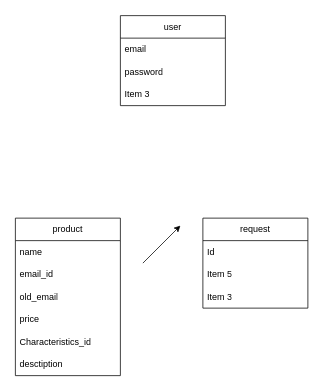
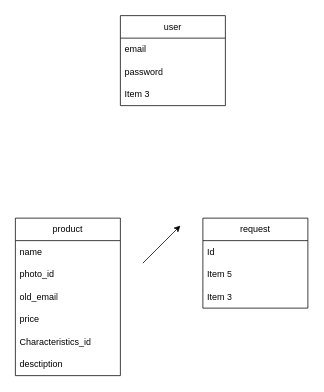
  <mxCell id="0" />
  <mxCell id="1" parent="0" />
  <mxCell id="2" value="product" style="swimlane;fontStyle=0;childLayout=stackLayout;horizontal=1;startSize=30;horizontalStack=0;resizeParent=1;resizeParentMax=0;resizeLast=0;collapsible=1;marginBottom=0;whiteSpace=wrap;html=1;" parent="1" vertex="1"><mxGeometry x="20" y="290" width="140" height="210" as="geometry" /></mxCell>
  <mxCell id="3" value="name" style="text;strokeColor=none;fillColor=none;align=left;verticalAlign=middle;spacingLeft=4;spacingRight=4;overflow=hidden;points=[[0,0.5],[1,0.5]];portConstraint=eastwest;rotatable=0;whiteSpace=wrap;html=1;" parent="2" vertex="1"><mxGeometry y="30" width="140" height="30" as="geometry" /></mxCell>
- <mxCell id="4" value="email_id" style="text;strokeColor=none;fillColor=none;align=left;verticalAlign=middle;spacingLeft=4;spacingRight=4;overflow=hidden;points=[[0,0.5],[1,0.5]];portConstraint=eastwest;rotatable=0;whiteSpace=wrap;html=1;" parent="2" vertex="1"><mxGeometry y="60" width="140" height="30" as="geometry" /></mxCell>
+ <mxCell id="4" value="photo_id" style="text;strokeColor=none;fillColor=none;align=left;verticalAlign=middle;spacingLeft=4;spacingRight=4;overflow=hidden;points=[[0,0.5],[1,0.5]];portConstraint=eastwest;rotatable=0;whiteSpace=wrap;html=1;" parent="2" vertex="1"><mxGeometry y="60" width="140" height="30" as="geometry" /></mxCell>
  <mxCell id="5" value="old_email" style="text;strokeColor=none;fillColor=none;align=left;verticalAlign=middle;spacingLeft=4;spacingRight=4;overflow=hidden;points=[[0,0.5],[1,0.5]];portConstraint=eastwest;rotatable=0;whiteSpace=wrap;html=1;" parent="2" vertex="1"><mxGeometry y="90" width="140" height="30" as="geometry" /></mxCell>
  <mxCell id="6" value="price" style="text;strokeColor=none;fillColor=none;align=left;verticalAlign=middle;spacingLeft=4;spacingRight=4;overflow=hidden;points=[[0,0.5],[1,0.5]];portConstraint=eastwest;rotatable=0;whiteSpace=wrap;html=1;" parent="2" vertex="1"><mxGeometry y="120" width="140" height="30" as="geometry" /></mxCell>
  <mxCell id="7" value="Characteristics_id" style="text;strokeColor=none;fillColor=none;align=left;verticalAlign=middle;spacingLeft=4;spacingRight=4;overflow=hidden;points=[[0,0.5],[1,0.5]];portConstraint=eastwest;rotatable=0;whiteSpace=wrap;html=1;" parent="2" vertex="1"><mxGeometry y="150" width="140" height="30" as="geometry" /></mxCell>
  <mxCell id="8" value="desctiption" style="text;strokeColor=none;fillColor=none;align=left;verticalAlign=middle;spacingLeft=4;spacingRight=4;overflow=hidden;points=[[0,0.5],[1,0.5]];portConstraint=eastwest;rotatable=0;whiteSpace=wrap;html=1;" parent="2" vertex="1"><mxGeometry y="180" width="140" height="30" as="geometry" /></mxCell>
  <mxCell id="9" value="request" style="swimlane;fontStyle=0;childLayout=stackLayout;horizontal=1;startSize=30;horizontalStack=0;resizeParent=1;resizeParentMax=0;resizeLast=0;collapsible=1;marginBottom=0;whiteSpace=wrap;html=1;" vertex="1" parent="1"><mxGeometry x="270" y="290" width="140" height="120" as="geometry" /></mxCell>
  <mxCell id="10" value="Id" style="text;strokeColor=none;fillColor=none;align=left;verticalAlign=middle;spacingLeft=4;spacingRight=4;overflow=hidden;points=[[0,0.5],[1,0.5]];portConstraint=eastwest;rotatable=0;whiteSpace=wrap;html=1;" vertex="1" parent="9"><mxGeometry y="30" width="140" height="30" as="geometry" /></mxCell>
  <mxCell id="11" value="Item 5" style="text;strokeColor=none;fillColor=none;align=left;verticalAlign=middle;spacingLeft=4;spacingRight=4;overflow=hidden;points=[[0,0.5],[1,0.5]];portConstraint=eastwest;rotatable=0;whiteSpace=wrap;html=1;" vertex="1" parent="9"><mxGeometry y="60" width="140" height="30" as="geometry" /></mxCell>
  <mxCell id="12" value="Item 3" style="text;strokeColor=none;fillColor=none;align=left;verticalAlign=middle;spacingLeft=4;spacingRight=4;overflow=hidden;points=[[0,0.5],[1,0.5]];portConstraint=eastwest;rotatable=0;whiteSpace=wrap;html=1;" vertex="1" parent="9"><mxGeometry y="90" width="140" height="30" as="geometry" /></mxCell>
  <mxCell id="13" value="" style="endArrow=classic;html=1;rounded=0;" edge="1" parent="1"><mxGeometry width="50" height="50" relative="1" as="geometry"><mxPoint x="190" y="350" as="sourcePoint" /><mxPoint x="240" y="300" as="targetPoint" /></mxGeometry></mxCell>
  <mxCell id="14" value="user" style="swimlane;fontStyle=0;childLayout=stackLayout;horizontal=1;startSize=30;horizontalStack=0;resizeParent=1;resizeParentMax=0;resizeLast=0;collapsible=1;marginBottom=0;whiteSpace=wrap;html=1;" vertex="1" parent="1"><mxGeometry x="160" y="20" width="140" height="120" as="geometry" /></mxCell>
  <mxCell id="15" value="email" style="text;strokeColor=none;fillColor=none;align=left;verticalAlign=middle;spacingLeft=4;spacingRight=4;overflow=hidden;points=[[0,0.5],[1,0.5]];portConstraint=eastwest;rotatable=0;whiteSpace=wrap;html=1;" vertex="1" parent="14"><mxGeometry y="30" width="140" height="30" as="geometry" /></mxCell>
  <mxCell id="16" value="password" style="text;strokeColor=none;fillColor=none;align=left;verticalAlign=middle;spacingLeft=4;spacingRight=4;overflow=hidden;points=[[0,0.5],[1,0.5]];portConstraint=eastwest;rotatable=0;whiteSpace=wrap;html=1;" vertex="1" parent="14"><mxGeometry y="60" width="140" height="30" as="geometry" /></mxCell>
  <mxCell id="17" value="Item 3" style="text;strokeColor=none;fillColor=none;align=left;verticalAlign=middle;spacingLeft=4;spacingRight=4;overflow=hidden;points=[[0,0.5],[1,0.5]];portConstraint=eastwest;rotatable=0;whiteSpace=wrap;html=1;" vertex="1" parent="14"><mxGeometry y="90" width="140" height="30" as="geometry" /></mxCell>
